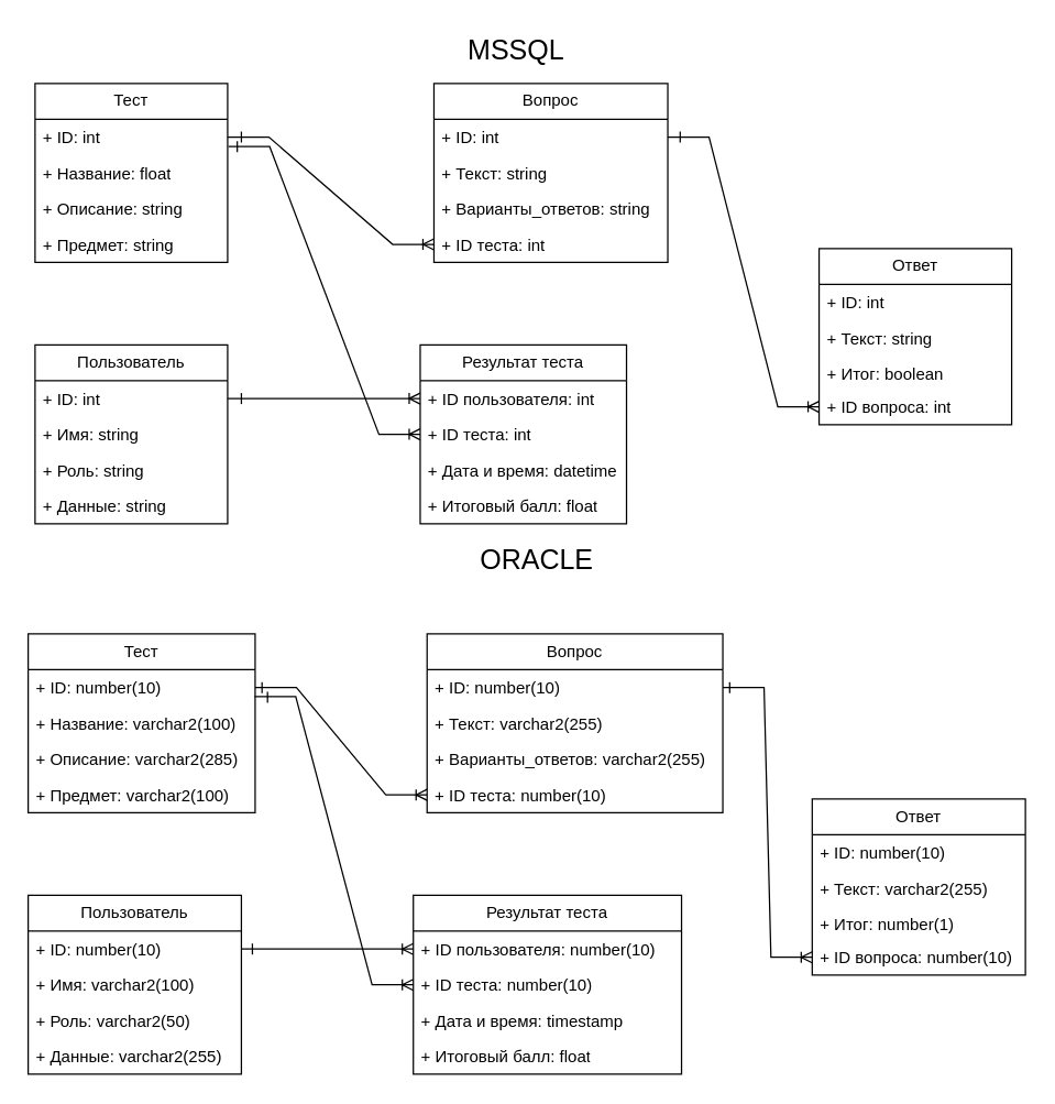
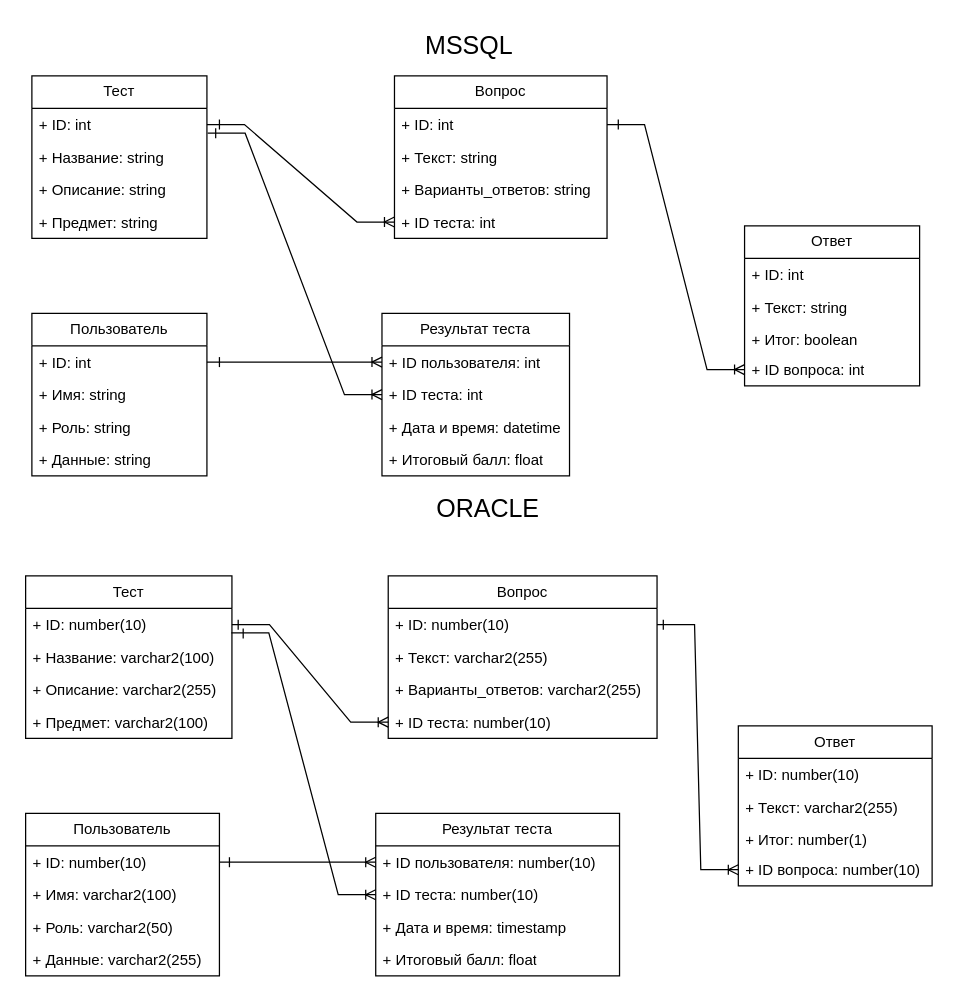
  <mxCell id="0" />
  <mxCell id="1" parent="0" />
  <mxCell id="2" value="Тест" style="swimlane;fontStyle=0;childLayout=stackLayout;horizontal=1;startSize=26;fillColor=none;horizontalStack=0;resizeParent=1;resizeParentMax=0;resizeLast=0;collapsible=1;marginBottom=0;whiteSpace=wrap;html=1;" parent="1" vertex="1"><mxGeometry x="25" y="60" width="140" height="130" as="geometry" /></mxCell>
  <mxCell id="3" value="+ ID: int" style="text;strokeColor=none;fillColor=none;align=left;verticalAlign=top;spacingLeft=4;spacingRight=4;overflow=hidden;rotatable=0;points=[[0,0.5],[1,0.5]];portConstraint=eastwest;whiteSpace=wrap;html=1;" parent="2" vertex="1"><mxGeometry y="26" width="140" height="26" as="geometry" /></mxCell>
- <mxCell id="4" value="+ Название: float" style="text;strokeColor=none;fillColor=none;align=left;verticalAlign=top;spacingLeft=4;spacingRight=4;overflow=hidden;rotatable=0;points=[[0,0.5],[1,0.5]];portConstraint=eastwest;whiteSpace=wrap;html=1;" parent="2" vertex="1"><mxGeometry y="52" width="140" height="26" as="geometry" /></mxCell>
+ <mxCell id="4" value="+ Название: string" style="text;strokeColor=none;fillColor=none;align=left;verticalAlign=top;spacingLeft=4;spacingRight=4;overflow=hidden;rotatable=0;points=[[0,0.5],[1,0.5]];portConstraint=eastwest;whiteSpace=wrap;html=1;" parent="2" vertex="1"><mxGeometry y="52" width="140" height="26" as="geometry" /></mxCell>
  <mxCell id="5" value="+ Описание: string" style="text;strokeColor=none;fillColor=none;align=left;verticalAlign=top;spacingLeft=4;spacingRight=4;overflow=hidden;rotatable=0;points=[[0,0.5],[1,0.5]];portConstraint=eastwest;whiteSpace=wrap;html=1;" parent="2" vertex="1"><mxGeometry y="78" width="140" height="26" as="geometry" /></mxCell>
  <mxCell id="6" value="+ Предмет: string" style="text;strokeColor=none;fillColor=none;align=left;verticalAlign=top;spacingLeft=4;spacingRight=4;overflow=hidden;rotatable=0;points=[[0,0.5],[1,0.5]];portConstraint=eastwest;whiteSpace=wrap;html=1;" parent="2" vertex="1"><mxGeometry y="104" width="140" height="26" as="geometry" /></mxCell>
  <mxCell id="7" value="Вопрос" style="swimlane;fontStyle=0;childLayout=stackLayout;horizontal=1;startSize=26;fillColor=none;horizontalStack=0;resizeParent=1;resizeParentMax=0;resizeLast=0;collapsible=1;marginBottom=0;whiteSpace=wrap;html=1;" parent="1" vertex="1"><mxGeometry x="315" y="60" width="170" height="130" as="geometry" /></mxCell>
  <mxCell id="8" value="+ ID: int" style="text;strokeColor=none;fillColor=none;align=left;verticalAlign=top;spacingLeft=4;spacingRight=4;overflow=hidden;rotatable=0;points=[[0,0.5],[1,0.5]];portConstraint=eastwest;whiteSpace=wrap;html=1;" parent="7" vertex="1"><mxGeometry y="26" width="170" height="26" as="geometry" /></mxCell>
  <mxCell id="9" value="+ Текст: string" style="text;strokeColor=none;fillColor=none;align=left;verticalAlign=top;spacingLeft=4;spacingRight=4;overflow=hidden;rotatable=0;points=[[0,0.5],[1,0.5]];portConstraint=eastwest;whiteSpace=wrap;html=1;" parent="7" vertex="1"><mxGeometry y="52" width="170" height="26" as="geometry" /></mxCell>
  <mxCell id="10" value="+ Варианты_ответов: string" style="text;strokeColor=none;fillColor=none;align=left;verticalAlign=top;spacingLeft=4;spacingRight=4;overflow=hidden;rotatable=0;points=[[0,0.5],[1,0.5]];portConstraint=eastwest;whiteSpace=wrap;html=1;" parent="7" vertex="1"><mxGeometry y="78" width="170" height="26" as="geometry" /></mxCell>
  <mxCell id="11" value="+ ID теста: int" style="text;strokeColor=none;fillColor=none;align=left;verticalAlign=top;spacingLeft=4;spacingRight=4;overflow=hidden;rotatable=0;points=[[0,0.5],[1,0.5]];portConstraint=eastwest;whiteSpace=wrap;html=1;" parent="7" vertex="1"><mxGeometry y="104" width="170" height="26" as="geometry" /></mxCell>
  <mxCell id="12" value="Ответ" style="swimlane;fontStyle=0;childLayout=stackLayout;horizontal=1;startSize=26;fillColor=none;horizontalStack=0;resizeParent=1;resizeParentMax=0;resizeLast=0;collapsible=1;marginBottom=0;whiteSpace=wrap;html=1;" parent="1" vertex="1"><mxGeometry x="595" y="180" width="140" height="128" as="geometry" /></mxCell>
  <mxCell id="13" value="+ ID: int" style="text;strokeColor=none;fillColor=none;align=left;verticalAlign=top;spacingLeft=4;spacingRight=4;overflow=hidden;rotatable=0;points=[[0,0.5],[1,0.5]];portConstraint=eastwest;whiteSpace=wrap;html=1;" parent="12" vertex="1"><mxGeometry y="26" width="140" height="26" as="geometry" /></mxCell>
  <mxCell id="14" value="+ Текст: string" style="text;strokeColor=none;fillColor=none;align=left;verticalAlign=top;spacingLeft=4;spacingRight=4;overflow=hidden;rotatable=0;points=[[0,0.5],[1,0.5]];portConstraint=eastwest;whiteSpace=wrap;html=1;" parent="12" vertex="1"><mxGeometry y="52" width="140" height="26" as="geometry" /></mxCell>
  <mxCell id="15" value="+ Итог: boolean" style="text;strokeColor=none;fillColor=none;align=left;verticalAlign=top;spacingLeft=4;spacingRight=4;overflow=hidden;rotatable=0;points=[[0,0.5],[1,0.5]];portConstraint=eastwest;whiteSpace=wrap;html=1;" parent="12" vertex="1"><mxGeometry y="78" width="140" height="24" as="geometry" /></mxCell>
  <mxCell id="16" value="+ ID вопроса: int" style="text;strokeColor=none;fillColor=none;align=left;verticalAlign=top;spacingLeft=4;spacingRight=4;overflow=hidden;rotatable=0;points=[[0,0.5],[1,0.5]];portConstraint=eastwest;whiteSpace=wrap;html=1;" parent="12" vertex="1"><mxGeometry y="102" width="140" height="26" as="geometry" /></mxCell>
  <mxCell id="17" value="Пользователь" style="swimlane;fontStyle=0;childLayout=stackLayout;horizontal=1;startSize=26;fillColor=none;horizontalStack=0;resizeParent=1;resizeParentMax=0;resizeLast=0;collapsible=1;marginBottom=0;whiteSpace=wrap;html=1;" parent="1" vertex="1"><mxGeometry x="25" y="250" width="140" height="130" as="geometry" /></mxCell>
  <mxCell id="18" value="+ ID: int" style="text;strokeColor=none;fillColor=none;align=left;verticalAlign=top;spacingLeft=4;spacingRight=4;overflow=hidden;rotatable=0;points=[[0,0.5],[1,0.5]];portConstraint=eastwest;whiteSpace=wrap;html=1;" parent="17" vertex="1"><mxGeometry y="26" width="140" height="26" as="geometry" /></mxCell>
  <mxCell id="19" value="+ Имя: string" style="text;strokeColor=none;fillColor=none;align=left;verticalAlign=top;spacingLeft=4;spacingRight=4;overflow=hidden;rotatable=0;points=[[0,0.5],[1,0.5]];portConstraint=eastwest;whiteSpace=wrap;html=1;" parent="17" vertex="1"><mxGeometry y="52" width="140" height="26" as="geometry" /></mxCell>
  <mxCell id="20" value="+ Роль: string" style="text;strokeColor=none;fillColor=none;align=left;verticalAlign=top;spacingLeft=4;spacingRight=4;overflow=hidden;rotatable=0;points=[[0,0.5],[1,0.5]];portConstraint=eastwest;whiteSpace=wrap;html=1;" parent="17" vertex="1"><mxGeometry y="78" width="140" height="26" as="geometry" /></mxCell>
  <mxCell id="21" value="+ Данные: string" style="text;strokeColor=none;fillColor=none;align=left;verticalAlign=top;spacingLeft=4;spacingRight=4;overflow=hidden;rotatable=0;points=[[0,0.5],[1,0.5]];portConstraint=eastwest;whiteSpace=wrap;html=1;" parent="17" vertex="1"><mxGeometry y="104" width="140" height="26" as="geometry" /></mxCell>
  <mxCell id="22" value="Результат теста" style="swimlane;fontStyle=0;childLayout=stackLayout;horizontal=1;startSize=26;fillColor=none;horizontalStack=0;resizeParent=1;resizeParentMax=0;resizeLast=0;collapsible=1;marginBottom=0;whiteSpace=wrap;html=1;" parent="1" vertex="1"><mxGeometry x="305" y="250" width="150" height="130" as="geometry" /></mxCell>
  <mxCell id="23" value="+ ID пользователя: int" style="text;strokeColor=none;fillColor=none;align=left;verticalAlign=top;spacingLeft=4;spacingRight=4;overflow=hidden;rotatable=0;points=[[0,0.5],[1,0.5]];portConstraint=eastwest;whiteSpace=wrap;html=1;" parent="22" vertex="1"><mxGeometry y="26" width="150" height="26" as="geometry" /></mxCell>
  <mxCell id="24" value="+ ID теста: int" style="text;strokeColor=none;fillColor=none;align=left;verticalAlign=top;spacingLeft=4;spacingRight=4;overflow=hidden;rotatable=0;points=[[0,0.5],[1,0.5]];portConstraint=eastwest;whiteSpace=wrap;html=1;" parent="22" vertex="1"><mxGeometry y="52" width="150" height="26" as="geometry" /></mxCell>
  <mxCell id="25" value="+ Дата и время: datetime" style="text;strokeColor=none;fillColor=none;align=left;verticalAlign=top;spacingLeft=4;spacingRight=4;overflow=hidden;rotatable=0;points=[[0,0.5],[1,0.5]];portConstraint=eastwest;whiteSpace=wrap;html=1;" parent="22" vertex="1"><mxGeometry y="78" width="150" height="26" as="geometry" /></mxCell>
  <mxCell id="26" value="+ Итоговый балл: float" style="text;strokeColor=none;fillColor=none;align=left;verticalAlign=top;spacingLeft=4;spacingRight=4;overflow=hidden;rotatable=0;points=[[0,0.5],[1,0.5]];portConstraint=eastwest;whiteSpace=wrap;html=1;" parent="22" vertex="1"><mxGeometry y="104" width="150" height="26" as="geometry" /></mxCell>
  <mxCell id="27" value="" style="edgeStyle=entityRelationEdgeStyle;fontSize=12;html=1;endArrow=ERoneToMany;rounded=0;exitX=1;exitY=0.5;exitDx=0;exitDy=0;entryX=0;entryY=0.5;entryDx=0;entryDy=0;" parent="1" source="3" target="11" edge="1"><mxGeometry width="100" height="100" relative="1" as="geometry"><mxPoint x="25" y="460" as="sourcePoint" /><mxPoint x="125" y="360" as="targetPoint" /></mxGeometry></mxCell>
  <mxCell id="28" value="" style="edgeStyle=entityRelationEdgeStyle;fontSize=12;html=1;endArrow=ERoneToMany;rounded=0;exitX=1;exitY=0.5;exitDx=0;exitDy=0;entryX=0;entryY=0.5;entryDx=0;entryDy=0;" parent="1" source="8" target="16" edge="1"><mxGeometry width="100" height="100" relative="1" as="geometry"><mxPoint x="335" y="220" as="sourcePoint" /><mxPoint x="485" y="298" as="targetPoint" /></mxGeometry></mxCell>
  <mxCell id="29" value="" style="edgeStyle=entityRelationEdgeStyle;fontSize=12;html=1;endArrow=ERoneToMany;rounded=0;exitX=1;exitY=0.5;exitDx=0;exitDy=0;entryX=0;entryY=0.5;entryDx=0;entryDy=0;" parent="1" source="18" target="23" edge="1"><mxGeometry width="100" height="100" relative="1" as="geometry"><mxPoint x="355" y="420" as="sourcePoint" /><mxPoint x="505" y="498" as="targetPoint" /></mxGeometry></mxCell>
  <mxCell id="30" value="" style="edgeStyle=entityRelationEdgeStyle;fontSize=12;html=1;endArrow=ERoneToMany;rounded=0;exitX=1.004;exitY=0.766;exitDx=0;exitDy=0;entryX=0;entryY=0.5;entryDx=0;entryDy=0;exitPerimeter=0;" parent="1" source="3" target="24" edge="1"><mxGeometry width="100" height="100" relative="1" as="geometry"><mxPoint x="175" y="150" as="sourcePoint" /><mxPoint x="325" y="228" as="targetPoint" /></mxGeometry></mxCell>
  <mxCell id="31" value="&lt;font style=&quot;font-size: 20px;&quot;&gt;MSSQL&lt;/font&gt;" style="text;html=1;strokeColor=none;fillColor=none;align=center;verticalAlign=middle;whiteSpace=wrap;rounded=0;" parent="1" vertex="1"><mxGeometry x="345" y="20" width="60" height="30" as="geometry" /></mxCell>
  <mxCell id="32" value="&lt;font style=&quot;font-size: 20px;&quot;&gt;ORACLE&lt;/font&gt;" style="text;html=1;strokeColor=none;fillColor=none;align=center;verticalAlign=middle;whiteSpace=wrap;rounded=0;" parent="1" vertex="1"><mxGeometry x="360" y="390" width="60" height="30" as="geometry" /></mxCell>
  <mxCell id="33" value="Тест" style="swimlane;fontStyle=0;childLayout=stackLayout;horizontal=1;startSize=26;fillColor=none;horizontalStack=0;resizeParent=1;resizeParentMax=0;resizeLast=0;collapsible=1;marginBottom=0;whiteSpace=wrap;html=1;" parent="1" vertex="1"><mxGeometry x="20" y="460" width="165" height="130" as="geometry" /></mxCell>
  <mxCell id="34" value="+ ID: number(10)" style="text;strokeColor=none;fillColor=none;align=left;verticalAlign=top;spacingLeft=4;spacingRight=4;overflow=hidden;rotatable=0;points=[[0,0.5],[1,0.5]];portConstraint=eastwest;whiteSpace=wrap;html=1;" parent="33" vertex="1"><mxGeometry y="26" width="165" height="26" as="geometry" /></mxCell>
  <mxCell id="35" value="+ Название: varchar2(100)" style="text;strokeColor=none;fillColor=none;align=left;verticalAlign=top;spacingLeft=4;spacingRight=4;overflow=hidden;rotatable=0;points=[[0,0.5],[1,0.5]];portConstraint=eastwest;whiteSpace=wrap;html=1;" parent="33" vertex="1"><mxGeometry y="52" width="165" height="26" as="geometry" /></mxCell>
- <mxCell id="36" value="+ Описание: varchar2(285)" style="text;strokeColor=none;fillColor=none;align=left;verticalAlign=top;spacingLeft=4;spacingRight=4;overflow=hidden;rotatable=0;points=[[0,0.5],[1,0.5]];portConstraint=eastwest;whiteSpace=wrap;html=1;" parent="33" vertex="1"><mxGeometry y="78" width="165" height="26" as="geometry" /></mxCell>
+ <mxCell id="36" value="+ Описание: varchar2(255)" style="text;strokeColor=none;fillColor=none;align=left;verticalAlign=top;spacingLeft=4;spacingRight=4;overflow=hidden;rotatable=0;points=[[0,0.5],[1,0.5]];portConstraint=eastwest;whiteSpace=wrap;html=1;" parent="33" vertex="1"><mxGeometry y="78" width="165" height="26" as="geometry" /></mxCell>
  <mxCell id="37" value="+ Предмет: varchar2(100)" style="text;strokeColor=none;fillColor=none;align=left;verticalAlign=top;spacingLeft=4;spacingRight=4;overflow=hidden;rotatable=0;points=[[0,0.5],[1,0.5]];portConstraint=eastwest;whiteSpace=wrap;html=1;" parent="33" vertex="1"><mxGeometry y="104" width="165" height="26" as="geometry" /></mxCell>
  <mxCell id="38" value="Вопрос" style="swimlane;fontStyle=0;childLayout=stackLayout;horizontal=1;startSize=26;fillColor=none;horizontalStack=0;resizeParent=1;resizeParentMax=0;resizeLast=0;collapsible=1;marginBottom=0;whiteSpace=wrap;html=1;" parent="1" vertex="1"><mxGeometry x="310" y="460" width="215" height="130" as="geometry" /></mxCell>
  <mxCell id="39" value="+ ID: number(10)" style="text;strokeColor=none;fillColor=none;align=left;verticalAlign=top;spacingLeft=4;spacingRight=4;overflow=hidden;rotatable=0;points=[[0,0.5],[1,0.5]];portConstraint=eastwest;whiteSpace=wrap;html=1;" parent="38" vertex="1"><mxGeometry y="26" width="215" height="26" as="geometry" /></mxCell>
  <mxCell id="40" value="+ Текст: varchar2(255)" style="text;strokeColor=none;fillColor=none;align=left;verticalAlign=top;spacingLeft=4;spacingRight=4;overflow=hidden;rotatable=0;points=[[0,0.5],[1,0.5]];portConstraint=eastwest;whiteSpace=wrap;html=1;" parent="38" vertex="1"><mxGeometry y="52" width="215" height="26" as="geometry" /></mxCell>
  <mxCell id="41" value="+ Варианты_ответов: varchar2(255)" style="text;strokeColor=none;fillColor=none;align=left;verticalAlign=top;spacingLeft=4;spacingRight=4;overflow=hidden;rotatable=0;points=[[0,0.5],[1,0.5]];portConstraint=eastwest;whiteSpace=wrap;html=1;" parent="38" vertex="1"><mxGeometry y="78" width="215" height="26" as="geometry" /></mxCell>
  <mxCell id="42" value="+ ID теста: number(10)" style="text;strokeColor=none;fillColor=none;align=left;verticalAlign=top;spacingLeft=4;spacingRight=4;overflow=hidden;rotatable=0;points=[[0,0.5],[1,0.5]];portConstraint=eastwest;whiteSpace=wrap;html=1;" parent="38" vertex="1"><mxGeometry y="104" width="215" height="26" as="geometry" /></mxCell>
  <mxCell id="43" value="Ответ" style="swimlane;fontStyle=0;childLayout=stackLayout;horizontal=1;startSize=26;fillColor=none;horizontalStack=0;resizeParent=1;resizeParentMax=0;resizeLast=0;collapsible=1;marginBottom=0;whiteSpace=wrap;html=1;" parent="1" vertex="1"><mxGeometry x="590" y="580" width="155" height="128" as="geometry" /></mxCell>
  <mxCell id="44" value="+ ID: number(10)" style="text;strokeColor=none;fillColor=none;align=left;verticalAlign=top;spacingLeft=4;spacingRight=4;overflow=hidden;rotatable=0;points=[[0,0.5],[1,0.5]];portConstraint=eastwest;whiteSpace=wrap;html=1;" parent="43" vertex="1"><mxGeometry y="26" width="155" height="26" as="geometry" /></mxCell>
  <mxCell id="45" value="+ Текст: varchar2(255)" style="text;strokeColor=none;fillColor=none;align=left;verticalAlign=top;spacingLeft=4;spacingRight=4;overflow=hidden;rotatable=0;points=[[0,0.5],[1,0.5]];portConstraint=eastwest;whiteSpace=wrap;html=1;" parent="43" vertex="1"><mxGeometry y="52" width="155" height="26" as="geometry" /></mxCell>
  <mxCell id="46" value="+ Итог: number(1)" style="text;strokeColor=none;fillColor=none;align=left;verticalAlign=top;spacingLeft=4;spacingRight=4;overflow=hidden;rotatable=0;points=[[0,0.5],[1,0.5]];portConstraint=eastwest;whiteSpace=wrap;html=1;" parent="43" vertex="1"><mxGeometry y="78" width="155" height="24" as="geometry" /></mxCell>
  <mxCell id="47" value="+ ID вопроса: number(10)" style="text;strokeColor=none;fillColor=none;align=left;verticalAlign=top;spacingLeft=4;spacingRight=4;overflow=hidden;rotatable=0;points=[[0,0.5],[1,0.5]];portConstraint=eastwest;whiteSpace=wrap;html=1;" parent="43" vertex="1"><mxGeometry y="102" width="155" height="26" as="geometry" /></mxCell>
  <mxCell id="48" value="Пользователь" style="swimlane;fontStyle=0;childLayout=stackLayout;horizontal=1;startSize=26;fillColor=none;horizontalStack=0;resizeParent=1;resizeParentMax=0;resizeLast=0;collapsible=1;marginBottom=0;whiteSpace=wrap;html=1;" parent="1" vertex="1"><mxGeometry x="20" y="650" width="155" height="130" as="geometry" /></mxCell>
  <mxCell id="49" value="+ ID: number(10)" style="text;strokeColor=none;fillColor=none;align=left;verticalAlign=top;spacingLeft=4;spacingRight=4;overflow=hidden;rotatable=0;points=[[0,0.5],[1,0.5]];portConstraint=eastwest;whiteSpace=wrap;html=1;" parent="48" vertex="1"><mxGeometry y="26" width="155" height="26" as="geometry" /></mxCell>
  <mxCell id="50" value="+ Имя: varchar2(100)" style="text;strokeColor=none;fillColor=none;align=left;verticalAlign=top;spacingLeft=4;spacingRight=4;overflow=hidden;rotatable=0;points=[[0,0.5],[1,0.5]];portConstraint=eastwest;whiteSpace=wrap;html=1;" parent="48" vertex="1"><mxGeometry y="52" width="155" height="26" as="geometry" /></mxCell>
  <mxCell id="51" value="+ Роль: varchar2(50)" style="text;strokeColor=none;fillColor=none;align=left;verticalAlign=top;spacingLeft=4;spacingRight=4;overflow=hidden;rotatable=0;points=[[0,0.5],[1,0.5]];portConstraint=eastwest;whiteSpace=wrap;html=1;" parent="48" vertex="1"><mxGeometry y="78" width="155" height="26" as="geometry" /></mxCell>
  <mxCell id="52" value="+ Данные: varchar2(255)" style="text;strokeColor=none;fillColor=none;align=left;verticalAlign=top;spacingLeft=4;spacingRight=4;overflow=hidden;rotatable=0;points=[[0,0.5],[1,0.5]];portConstraint=eastwest;whiteSpace=wrap;html=1;" parent="48" vertex="1"><mxGeometry y="104" width="155" height="26" as="geometry" /></mxCell>
  <mxCell id="53" value="Результат теста" style="swimlane;fontStyle=0;childLayout=stackLayout;horizontal=1;startSize=26;fillColor=none;horizontalStack=0;resizeParent=1;resizeParentMax=0;resizeLast=0;collapsible=1;marginBottom=0;whiteSpace=wrap;html=1;" parent="1" vertex="1"><mxGeometry x="300" y="650" width="195" height="130" as="geometry" /></mxCell>
  <mxCell id="54" value="+ ID пользователя: number(10)" style="text;strokeColor=none;fillColor=none;align=left;verticalAlign=top;spacingLeft=4;spacingRight=4;overflow=hidden;rotatable=0;points=[[0,0.5],[1,0.5]];portConstraint=eastwest;whiteSpace=wrap;html=1;" parent="53" vertex="1"><mxGeometry y="26" width="195" height="26" as="geometry" /></mxCell>
  <mxCell id="55" value="+ ID теста: number(10)" style="text;strokeColor=none;fillColor=none;align=left;verticalAlign=top;spacingLeft=4;spacingRight=4;overflow=hidden;rotatable=0;points=[[0,0.5],[1,0.5]];portConstraint=eastwest;whiteSpace=wrap;html=1;" parent="53" vertex="1"><mxGeometry y="52" width="195" height="26" as="geometry" /></mxCell>
  <mxCell id="56" value="+ Дата и время: timestamp" style="text;strokeColor=none;fillColor=none;align=left;verticalAlign=top;spacingLeft=4;spacingRight=4;overflow=hidden;rotatable=0;points=[[0,0.5],[1,0.5]];portConstraint=eastwest;whiteSpace=wrap;html=1;" parent="53" vertex="1"><mxGeometry y="78" width="195" height="26" as="geometry" /></mxCell>
  <mxCell id="57" value="+ Итоговый балл: float" style="text;strokeColor=none;fillColor=none;align=left;verticalAlign=top;spacingLeft=4;spacingRight=4;overflow=hidden;rotatable=0;points=[[0,0.5],[1,0.5]];portConstraint=eastwest;whiteSpace=wrap;html=1;" parent="53" vertex="1"><mxGeometry y="104" width="195" height="26" as="geometry" /></mxCell>
  <mxCell id="58" value="" style="edgeStyle=entityRelationEdgeStyle;fontSize=12;html=1;endArrow=ERoneToMany;rounded=0;exitX=1;exitY=0.5;exitDx=0;exitDy=0;entryX=0;entryY=0.5;entryDx=0;entryDy=0;" parent="1" source="34" target="42" edge="1"><mxGeometry width="100" height="100" relative="1" as="geometry"><mxPoint x="20" y="860" as="sourcePoint" /><mxPoint x="120" y="760" as="targetPoint" /></mxGeometry></mxCell>
  <mxCell id="59" value="" style="edgeStyle=entityRelationEdgeStyle;fontSize=12;html=1;endArrow=ERoneToMany;rounded=0;exitX=1;exitY=0.5;exitDx=0;exitDy=0;entryX=0;entryY=0.5;entryDx=0;entryDy=0;" parent="1" source="39" target="47" edge="1"><mxGeometry width="100" height="100" relative="1" as="geometry"><mxPoint x="330" y="620" as="sourcePoint" /><mxPoint x="480" y="698" as="targetPoint" /></mxGeometry></mxCell>
  <mxCell id="60" value="" style="edgeStyle=entityRelationEdgeStyle;fontSize=12;html=1;endArrow=ERoneToMany;rounded=0;exitX=1;exitY=0.5;exitDx=0;exitDy=0;entryX=0;entryY=0.5;entryDx=0;entryDy=0;" parent="1" source="49" target="54" edge="1"><mxGeometry width="100" height="100" relative="1" as="geometry"><mxPoint x="350" y="820" as="sourcePoint" /><mxPoint x="500" y="898" as="targetPoint" /></mxGeometry></mxCell>
  <mxCell id="61" value="" style="edgeStyle=entityRelationEdgeStyle;fontSize=12;html=1;endArrow=ERoneToMany;rounded=0;exitX=0.997;exitY=0.751;exitDx=0;exitDy=0;entryX=0;entryY=0.5;entryDx=0;entryDy=0;exitPerimeter=0;" parent="1" source="34" target="55" edge="1"><mxGeometry width="100" height="100" relative="1" as="geometry"><mxPoint x="170" y="550" as="sourcePoint" /><mxPoint x="320" y="628" as="targetPoint" /></mxGeometry></mxCell>
  <mxCell id="62" value="" style="endArrow=none;html=1;rounded=0;" edge="1" parent="1"><mxGeometry width="50" height="50" relative="1" as="geometry"><mxPoint x="175" y="285" as="sourcePoint" /><mxPoint x="175" y="293" as="targetPoint" /></mxGeometry></mxCell>
  <mxCell id="63" value="" style="endArrow=none;html=1;rounded=0;" edge="1" parent="1"><mxGeometry width="50" height="50" relative="1" as="geometry"><mxPoint x="172" y="102" as="sourcePoint" /><mxPoint x="172" y="110" as="targetPoint" /></mxGeometry></mxCell>
  <mxCell id="64" value="" style="endArrow=none;html=1;rounded=0;" edge="1" parent="1"><mxGeometry width="50" height="50" relative="1" as="geometry"><mxPoint x="175" y="95" as="sourcePoint" /><mxPoint x="175" y="103" as="targetPoint" /></mxGeometry></mxCell>
  <mxCell id="65" value="" style="endArrow=none;html=1;rounded=0;" edge="1" parent="1"><mxGeometry width="50" height="50" relative="1" as="geometry"><mxPoint x="494" y="95" as="sourcePoint" /><mxPoint x="494" y="103" as="targetPoint" /></mxGeometry></mxCell>
  <mxCell id="66" value="" style="endArrow=none;html=1;rounded=0;" edge="1" parent="1"><mxGeometry width="50" height="50" relative="1" as="geometry"><mxPoint x="190" y="495" as="sourcePoint" /><mxPoint x="190" y="503" as="targetPoint" /></mxGeometry></mxCell>
  <mxCell id="67" value="" style="endArrow=none;html=1;rounded=0;" edge="1" parent="1"><mxGeometry width="50" height="50" relative="1" as="geometry"><mxPoint x="194" y="502" as="sourcePoint" /><mxPoint x="194" y="510" as="targetPoint" /></mxGeometry></mxCell>
  <mxCell id="68" value="" style="endArrow=none;html=1;rounded=0;" edge="1" parent="1"><mxGeometry width="50" height="50" relative="1" as="geometry"><mxPoint x="183" y="685" as="sourcePoint" /><mxPoint x="183" y="693" as="targetPoint" /></mxGeometry></mxCell>
  <mxCell id="69" value="" style="endArrow=none;html=1;rounded=0;" edge="1" parent="1"><mxGeometry width="50" height="50" relative="1" as="geometry"><mxPoint x="530" y="495" as="sourcePoint" /><mxPoint x="530" y="503" as="targetPoint" /></mxGeometry></mxCell>
